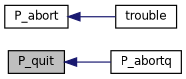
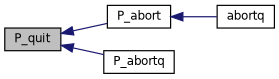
  digraph {
    rankdir=LR
    node [color=black fillcolor=white fontname=Helvetica fontsize=10 shape=record style=filled]
    edge [color=midnightblue dir=back fontname=Helvetica fontsize=10 labelfontname=Helvetica labelfontsize=10 style=solid]
    n1 [fillcolor=grey75 fontcolor=black height=0.2 label=P_quit width=0.4]
    n2 [height=0.2 label=P_abort width=0.4]
    n3 [height=0.2 label=P_abortq width=0.4]
-   n4 [height=0.2 label=trouble width=0.4]
+   n4 [height=0.2 label=abortq width=0.4]
+   n1 -> n2
    n1 -> n3
    n2 -> n4
  }
